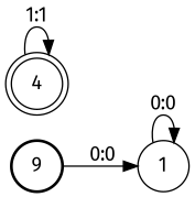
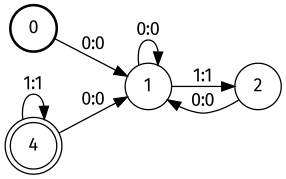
  digraph {
    fontname="Fira Sans"
    nodesep=0.25
    rankdir=LR
    ranksep=0.4
    node [fontname="Fira Sans" fontsize=14 shape=circle style=solid]
    edge [fontname="Fira Sans" fontsize=14]
-   n1 [label=9 style=bold]
+   n1 [label=0 style=bold]
    n2 [label=1]
+   n3 [label=2]
    n4 [label=4 shape=doublecircle]
    n1 -> n2 [label="0:0"]
    n2 -> n2 [label="0:0"]
+   n2 -> n3 [label="1:1"]
+   n3 -> n2 [label="0:0"]
+   n4 -> n2 [label="0:0"]
    n4 -> n4 [label="1:1"]
  }
